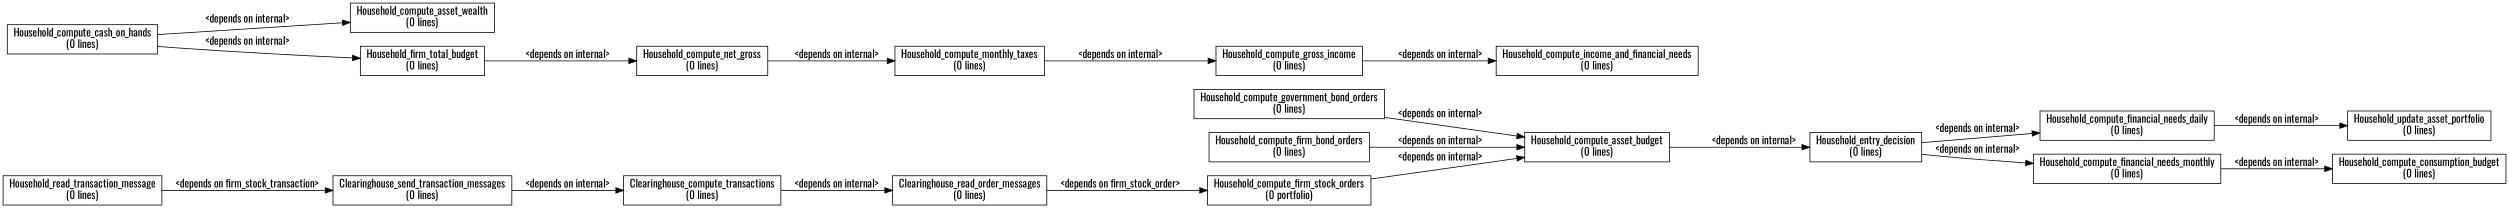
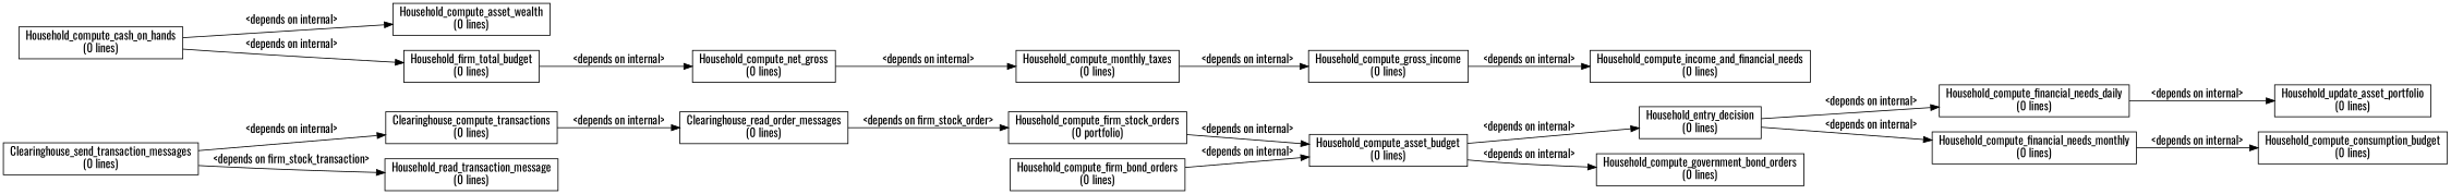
  digraph {
    fontname=Oswald
    rankdir=LR
    node [fontname=Oswald shape=rect]
    edge [fontname=Oswald]
    n1 [height=0.000000 label="Clearinghouse_send_transaction_messages\n(0 lines)"]
    n2 [height=0.000000 label="Clearinghouse_compute_transactions\n(0 lines)"]
    n3 [height=0.000000 label="Clearinghouse_read_order_messages\n(0 lines)"]
    n4 [height=0.000000 label="Household_compute_firm_stock_orders\n(0 portfolio)"]
    n5 [height=0.000000 label="Household_compute_asset_budget\n(0 lines)"]
    n6 [height=0.000000 label="Household_read_transaction_message\n(0 lines)"]
    n7 [height=0.000000 label="Household_entry_decision\n(0 lines)"]
    n8 [height=0.000000 label="Household_compute_government_bond_orders\n(0 lines)"]
    n9 [height=0.000000 label="Household_compute_firm_bond_orders\n(0 lines)"]
    n10 [height=0.000000 label="Household_compute_financial_needs_daily\n(0 lines)"]
    n11 [height=0.000000 label="Household_compute_financial_needs_monthly\n(0 lines)"]
    n12 [height=0.000000 label="Household_update_asset_portfolio\n(0 lines)"]
    n13 [height=0.000000 label="Household_compute_consumption_budget\n(0 lines)"]
    n14 [height=0.000000 label="Household_compute_cash_on_hands\n(0 lines)"]
    n15 [height=0.000000 label="Household_compute_asset_wealth\n(0 lines)"]
    n16 [height=0.000000 label="Household_firm_total_budget\n(0 lines)"]
    n17 [height=0.000000 label="Household_compute_net_gross\n(0 lines)"]
    n18 [height=0.000000 label="Household_compute_monthly_taxes\n(0 lines)"]
    n19 [height=0.000000 label="Household_compute_gross_income\n(0 lines)"]
    n20 [height=0.000000 label="Household_compute_income_and_financial_needs\n(0 lines)"]
    n1 -> n2 [label="<depends on internal>"]
    n2 -> n3 [label="<depends on internal>"]
    n3 -> n4 [label="<depends on firm_stock_order>"]
    n4 -> n5 [label="<depends on internal>"]
    n5 -> n7 [label="<depends on internal>"]
-   n6 -> n1 [label="<depends on firm_stock_transaction>"]
+   n1 -> n6 [label="<depends on firm_stock_transaction>"]
    n7 -> n10 [label="<depends on internal>"]
    n7 -> n11 [label="<depends on internal>"]
-   n8 -> n5 [label="<depends on internal>"]
+   n5 -> n8 [label="<depends on internal>"]
    n9 -> n5 [label="<depends on internal>"]
    n10 -> n12 [label="<depends on internal>"]
    n11 -> n13 [label="<depends on internal>"]
    n14 -> n15 [label="<depends on internal>"]
    n14 -> n16 [label="<depends on internal>"]
    n16 -> n17 [label="<depends on internal>"]
    n17 -> n18 [label="<depends on internal>"]
    n18 -> n19 [label="<depends on internal>"]
    n19 -> n20 [label="<depends on internal>"]
  }
